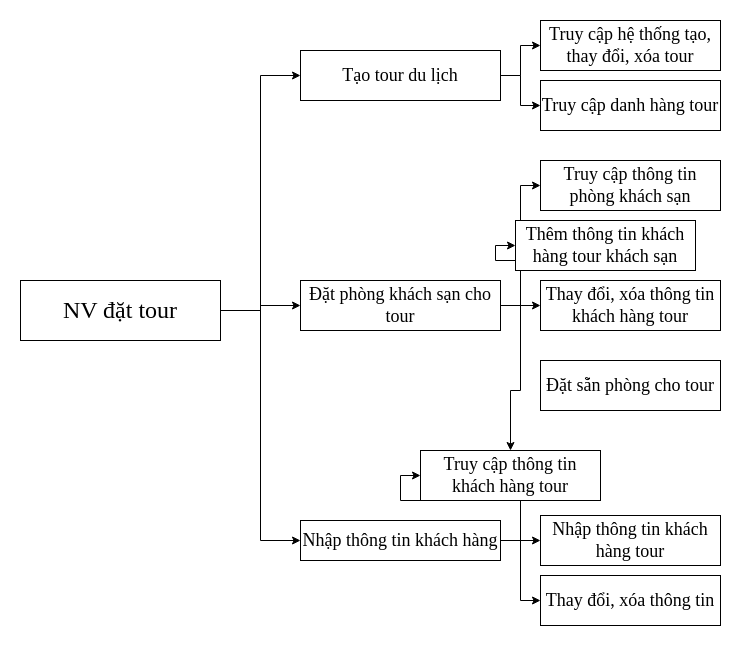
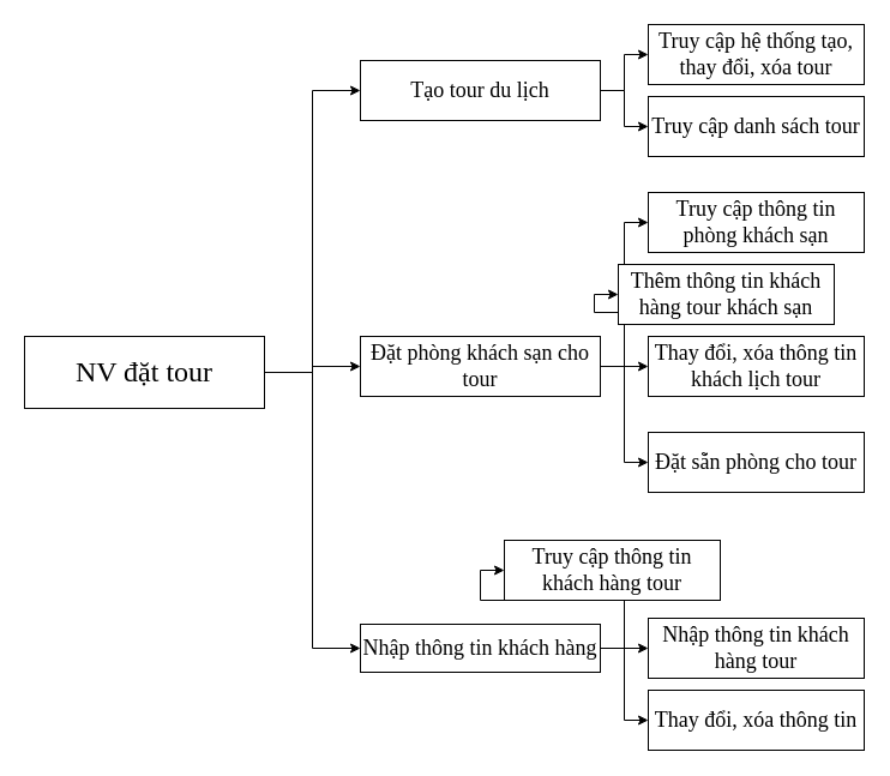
  <mxCell id="0" />
  <mxCell id="1" parent="0" />
  <mxCell id="2" style="edgeStyle=orthogonalEdgeStyle;rounded=0;orthogonalLoop=1;jettySize=auto;html=1;exitX=1;exitY=0.5;exitDx=0;exitDy=0;entryX=0;entryY=0.5;entryDx=0;entryDy=0;fontFamily=Times New Roman;fontSize=18;" parent="1" source="5" target="8" edge="1"><mxGeometry relative="1" as="geometry" /></mxCell>
  <mxCell id="3" style="edgeStyle=orthogonalEdgeStyle;rounded=0;orthogonalLoop=1;jettySize=auto;html=1;exitX=1;exitY=0.5;exitDx=0;exitDy=0;entryX=0;entryY=0.5;entryDx=0;entryDy=0;fontFamily=Times New Roman;fontSize=18;" parent="1" source="5" target="13" edge="1"><mxGeometry relative="1" as="geometry" /></mxCell>
  <mxCell id="4" style="edgeStyle=orthogonalEdgeStyle;rounded=0;orthogonalLoop=1;jettySize=auto;html=1;exitX=1;exitY=0.5;exitDx=0;exitDy=0;entryX=0;entryY=0.5;entryDx=0;entryDy=0;fontFamily=Times New Roman;fontSize=18;" parent="1" source="5" target="17" edge="1"><mxGeometry relative="1" as="geometry" /></mxCell>
  <mxCell id="5" value="&lt;font style=&quot;font-size: 24px&quot;&gt;NV đặt tour&lt;/font&gt;" style="rounded=0;whiteSpace=wrap;html=1;fontFamily=Times New Roman;fontSize=18;" parent="1" vertex="1"><mxGeometry x="20" y="280" width="200" height="60" as="geometry" /></mxCell>
  <mxCell id="6" style="edgeStyle=orthogonalEdgeStyle;rounded=0;orthogonalLoop=1;jettySize=auto;html=1;exitX=1;exitY=0.5;exitDx=0;exitDy=0;entryX=0;entryY=0.5;entryDx=0;entryDy=0;fontFamily=Times New Roman;fontSize=18;" parent="1" source="8" target="18" edge="1"><mxGeometry relative="1" as="geometry" /></mxCell>
  <mxCell id="7" style="edgeStyle=orthogonalEdgeStyle;rounded=0;orthogonalLoop=1;jettySize=auto;html=1;exitX=1;exitY=0.5;exitDx=0;exitDy=0;entryX=0;entryY=0.5;entryDx=0;entryDy=0;fontFamily=Times New Roman;fontSize=18;" parent="1" source="8" target="26" edge="1"><mxGeometry relative="1" as="geometry" /></mxCell>
  <mxCell id="8" value="&lt;font&gt;&lt;font style=&quot;font-size: 18px&quot;&gt;Tạo tour du lịch&lt;/font&gt;&lt;br&gt;&lt;/font&gt;" style="rounded=0;whiteSpace=wrap;html=1;fontFamily=Times New Roman;fontSize=18;" parent="1" vertex="1"><mxGeometry x="300" y="50" width="200" height="50" as="geometry" /></mxCell>
  <mxCell id="9" style="edgeStyle=orthogonalEdgeStyle;rounded=0;orthogonalLoop=1;jettySize=auto;html=1;exitX=1;exitY=0.5;exitDx=0;exitDy=0;entryX=0;entryY=0.5;entryDx=0;entryDy=0;fontFamily=Times New Roman;fontSize=18;" parent="1" source="13" target="19" edge="1"><mxGeometry relative="1" as="geometry" /></mxCell>
  <mxCell id="10" style="edgeStyle=orthogonalEdgeStyle;rounded=0;orthogonalLoop=1;jettySize=auto;html=1;exitX=1;exitY=0.5;exitDx=0;exitDy=0;entryX=0;entryY=0.5;entryDx=0;entryDy=0;fontFamily=Times New Roman;fontSize=18;" parent="1" source="13" target="20" edge="1"><mxGeometry relative="1" as="geometry" /></mxCell>
  <mxCell id="11" style="edgeStyle=orthogonalEdgeStyle;rounded=0;orthogonalLoop=1;jettySize=auto;html=1;exitX=1;exitY=0.5;exitDx=0;exitDy=0;entryX=0;entryY=0.5;entryDx=0;entryDy=0;fontFamily=Times New Roman;fontSize=18;" parent="1" source="13" target="21" edge="1"><mxGeometry relative="1" as="geometry" /></mxCell>
- <mxCell id="12" style="edgeStyle=orthogonalEdgeStyle;rounded=0;orthogonalLoop=1;jettySize=auto;html=1;exitX=1;exitY=0.5;exitDx=0;exitDy=0;" parent="1" source="13" target="22" edge="1"><mxGeometry relative="1" as="geometry" /></mxCell>
+ <mxCell id="12" style="edgeStyle=orthogonalEdgeStyle;rounded=0;orthogonalLoop=1;jettySize=auto;html=1;exitX=1;exitY=0.5;exitDx=0;exitDy=0;entryX=0;entryY=0.5;entryDx=0;entryDy=0;" parent="1" source="13" target="25" edge="1"><mxGeometry relative="1" as="geometry" /></mxCell>
  <mxCell id="13" value="&lt;font&gt;Đặt phòng khách sạn cho tour&lt;br&gt;&lt;/font&gt;" style="rounded=0;whiteSpace=wrap;html=1;fontFamily=Times New Roman;fontSize=18;" parent="1" vertex="1"><mxGeometry x="300" y="280" width="200" height="50" as="geometry" /></mxCell>
  <mxCell id="14" style="edgeStyle=orthogonalEdgeStyle;rounded=0;orthogonalLoop=1;jettySize=auto;html=1;exitX=1;exitY=0.5;exitDx=0;exitDy=0;entryX=0;entryY=0.5;entryDx=0;entryDy=0;fontFamily=Times New Roman;fontSize=18;" parent="1" source="17" target="22" edge="1"><mxGeometry relative="1" as="geometry" /></mxCell>
  <mxCell id="15" style="edgeStyle=orthogonalEdgeStyle;rounded=0;orthogonalLoop=1;jettySize=auto;html=1;exitX=1;exitY=0.5;exitDx=0;exitDy=0;fontFamily=Times New Roman;fontSize=18;" parent="1" source="17" target="23" edge="1"><mxGeometry relative="1" as="geometry" /></mxCell>
  <mxCell id="16" style="edgeStyle=orthogonalEdgeStyle;rounded=0;orthogonalLoop=1;jettySize=auto;html=1;exitX=1;exitY=0.5;exitDx=0;exitDy=0;entryX=0;entryY=0.5;entryDx=0;entryDy=0;fontFamily=Times New Roman;fontSize=18;" parent="1" source="17" target="24" edge="1"><mxGeometry relative="1" as="geometry" /></mxCell>
  <mxCell id="17" value="&lt;font&gt;&lt;font style=&quot;font-size: 18px&quot;&gt;Nhập thông tin khách hàng&lt;/font&gt;&lt;br&gt;&lt;/font&gt;" style="rounded=0;whiteSpace=wrap;html=1;fontFamily=Times New Roman;fontSize=18;" parent="1" vertex="1"><mxGeometry x="300" y="520" width="200" height="40" as="geometry" /></mxCell>
  <mxCell id="18" value="&lt;font&gt;&lt;font style=&quot;font-size: 18px&quot;&gt;Truy cập hệ thống tạo, thay đổi, xóa tour&lt;/font&gt;&lt;br&gt;&lt;/font&gt;" style="rounded=0;whiteSpace=wrap;html=1;fontFamily=Times New Roman;fontSize=18;" parent="1" vertex="1"><mxGeometry x="540" y="20" width="180" height="50" as="geometry" /></mxCell>
  <mxCell id="19" value="&lt;font&gt;&lt;font style=&quot;font-size: 18px&quot;&gt;Truy cập thông tin phòng khách sạn&lt;/font&gt;&lt;br&gt;&lt;/font&gt;" style="rounded=0;whiteSpace=wrap;html=1;fontFamily=Times New Roman;fontSize=18;" parent="1" vertex="1"><mxGeometry x="540" y="160" width="180" height="50" as="geometry" /></mxCell>
  <mxCell id="20" value="&lt;font&gt;&lt;font style=&quot;font-size: 18px&quot;&gt;Thêm thông tin khách hàng tour khách sạn&lt;/font&gt;&lt;br&gt;&lt;/font&gt;" style="rounded=0;whiteSpace=wrap;html=1;fontFamily=Times New Roman;fontSize=18;" parent="1" vertex="1"><mxGeometry x="515" y="220" width="180" height="50" as="geometry" /></mxCell>
- <mxCell id="21" value="&lt;font&gt;&lt;font style=&quot;font-size: 18px&quot;&gt;Thay đổi, xóa thông tin khách hàng tour&lt;/font&gt;&lt;br&gt;&lt;/font&gt;" style="rounded=0;whiteSpace=wrap;html=1;fontFamily=Times New Roman;fontSize=18;" parent="1" vertex="1"><mxGeometry x="540" y="280" width="180" height="50" as="geometry" /></mxCell>
+ <mxCell id="21" value="&lt;font&gt;&lt;font style=&quot;font-size: 18px&quot;&gt;Thay đổi, xóa thông tin khách lịch tour&lt;/font&gt;&lt;br&gt;&lt;/font&gt;" style="rounded=0;whiteSpace=wrap;html=1;fontFamily=Times New Roman;fontSize=18;" parent="1" vertex="1"><mxGeometry x="540" y="280" width="180" height="50" as="geometry" /></mxCell>
  <mxCell id="22" value="&lt;font&gt;&lt;font style=&quot;font-size: 18px&quot;&gt;Truy cập thông tin &lt;br&gt;&lt;/font&gt;khách hàng tour&lt;br&gt;&lt;/font&gt;" style="rounded=0;whiteSpace=wrap;html=1;fontFamily=Times New Roman;fontSize=18;" parent="1" vertex="1"><mxGeometry x="420" y="450" width="180" height="50" as="geometry" /></mxCell>
  <mxCell id="23" value="&lt;font&gt;Nhập thông tin khách hàng tour&lt;br&gt;&lt;/font&gt;" style="rounded=0;whiteSpace=wrap;html=1;fontFamily=Times New Roman;fontSize=18;" parent="1" vertex="1"><mxGeometry x="540" y="515" width="180" height="50" as="geometry" /></mxCell>
  <mxCell id="24" value="&lt;font&gt;Thay đổi, xóa thông tin&lt;br&gt;&lt;/font&gt;" style="rounded=0;whiteSpace=wrap;html=1;fontFamily=Times New Roman;fontSize=18;" parent="1" vertex="1"><mxGeometry x="540" y="575" width="180" height="50" as="geometry" /></mxCell>
  <mxCell id="25" value="&lt;font&gt;Đặt sẵn phòng cho tour&lt;br&gt;&lt;/font&gt;" style="rounded=0;whiteSpace=wrap;html=1;fontFamily=Times New Roman;fontSize=18;" parent="1" vertex="1"><mxGeometry x="540" y="360" width="180" height="50" as="geometry" /></mxCell>
- <mxCell id="26" value="&lt;font&gt;&lt;font style=&quot;font-size: 18px&quot;&gt;Truy cập danh hàng tour&lt;/font&gt;&lt;br&gt;&lt;/font&gt;" style="rounded=0;whiteSpace=wrap;html=1;fontFamily=Times New Roman;fontSize=18;" parent="1" vertex="1"><mxGeometry x="540" y="80" width="180" height="50" as="geometry" /></mxCell>
+ <mxCell id="26" value="&lt;font&gt;&lt;font style=&quot;font-size: 18px&quot;&gt;Truy cập danh sách tour&lt;/font&gt;&lt;br&gt;&lt;/font&gt;" style="rounded=0;whiteSpace=wrap;html=1;fontFamily=Times New Roman;fontSize=18;" parent="1" vertex="1"><mxGeometry x="540" y="80" width="180" height="50" as="geometry" /></mxCell>
